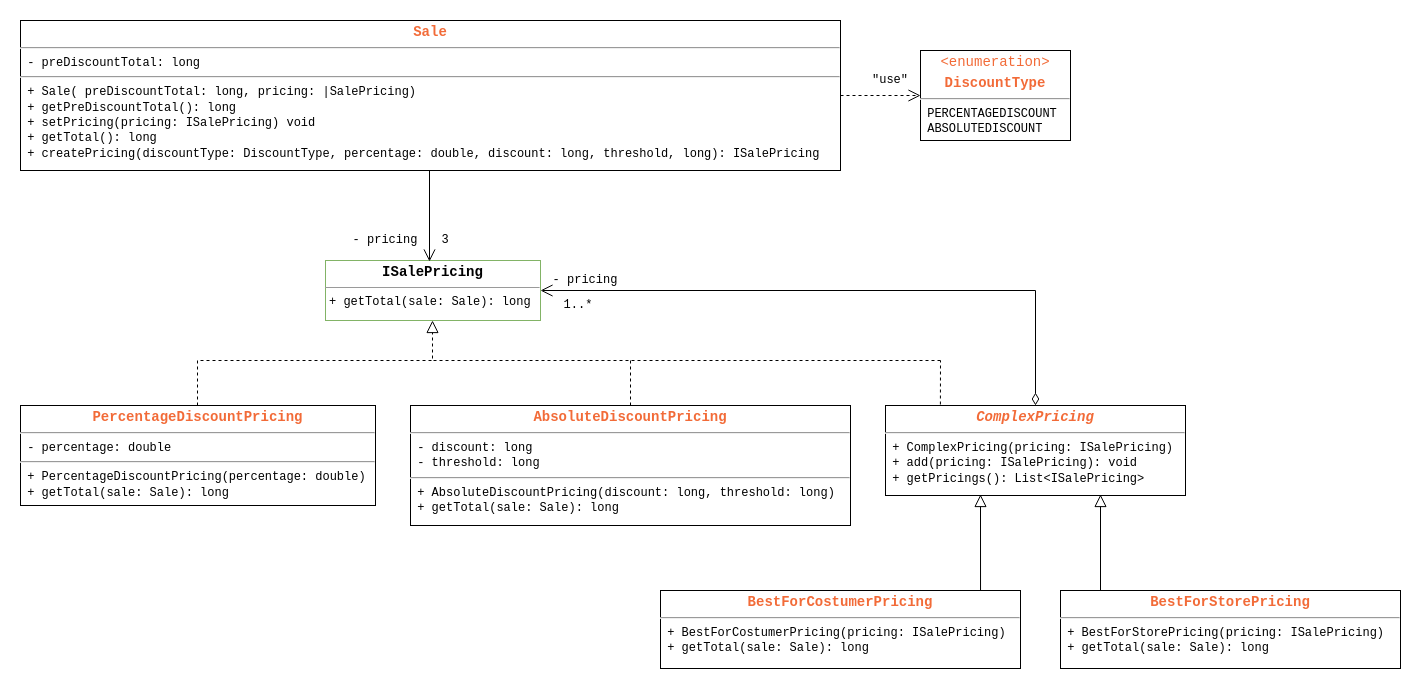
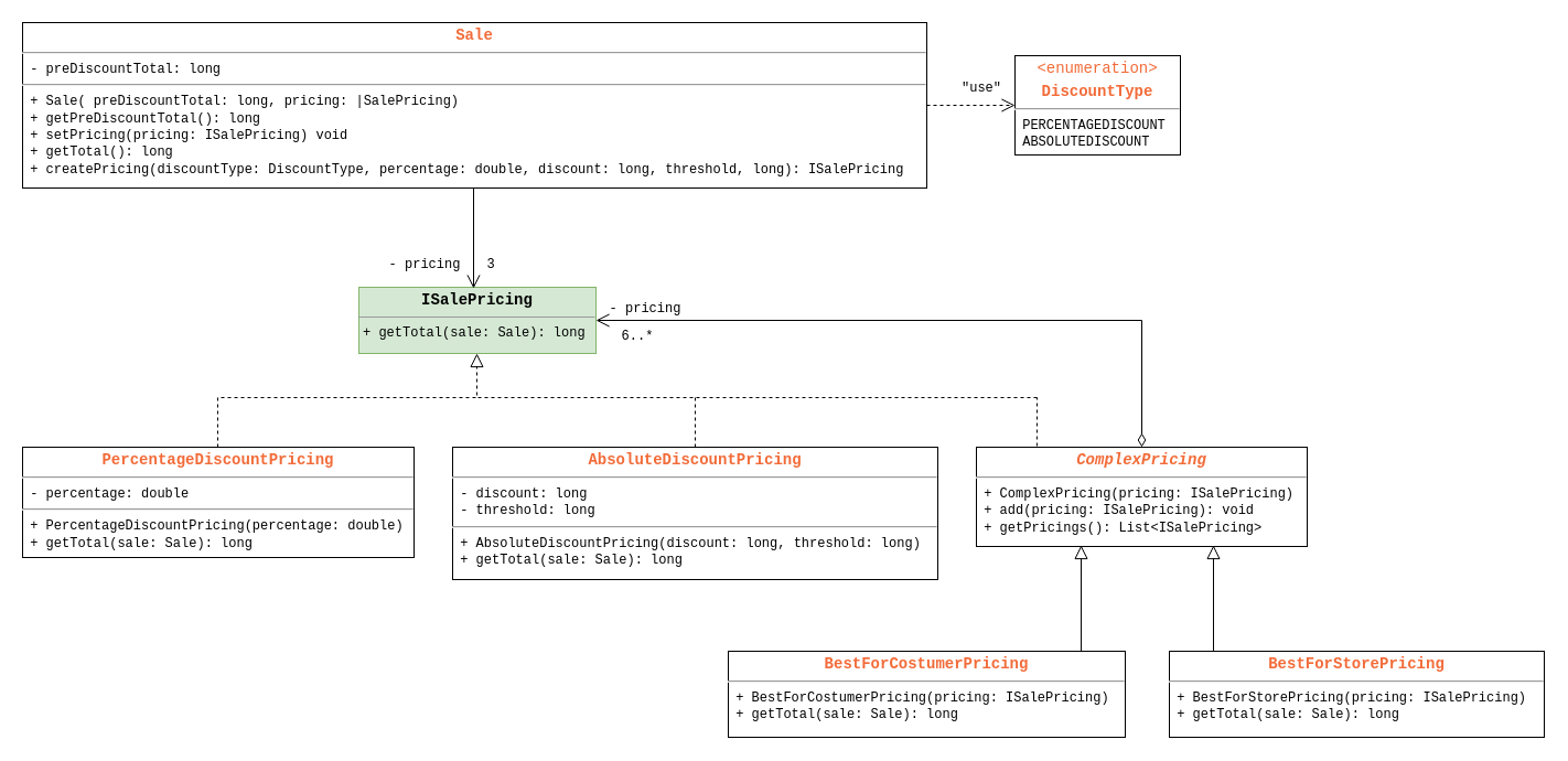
  <mxCell id="0" />
  <mxCell id="1" parent="0" />
  <mxCell id="2" value="&lt;p style=&quot;margin: 0px ; margin-top: 4px ; text-align: center&quot;&gt;&lt;font color=&quot;#f26b38&quot; face=&quot;Courier New&quot;&gt;&lt;span style=&quot;font-size: 14px&quot;&gt;&lt;b&gt;Sale&lt;/b&gt;&lt;/span&gt;&lt;/font&gt;&lt;/p&gt;&lt;hr&gt;&lt;font face=&quot;Courier New&quot;&gt;&amp;nbsp;- preDiscountTotal: long&lt;br&gt;&lt;/font&gt;&lt;hr&gt;&lt;font face=&quot;Courier New&quot;&gt;&amp;nbsp;+ Sale( preDiscountTotal: long, pricing: |SalePricing)&lt;br&gt;&amp;nbsp;+ getPreDiscountTotal(): long&lt;br&gt;&amp;nbsp;+ setPricing(pricing: ISalePricing) void&lt;br&gt;&amp;nbsp;+ getTotal(): long&lt;br&gt;&amp;nbsp;+ createPricing(discountType: DiscountType, percentage: double, discount: long, threshold, long): ISalePricing&lt;br&gt;&lt;/font&gt;" style="verticalAlign=top;align=left;overflow=fill;fontSize=12;fontFamily=Helvetica;html=1;rounded=0;shadow=0;comic=0;labelBackgroundColor=none;strokeColor=#000000;strokeWidth=1;fillColor=#ffffff;" vertex="1" parent="1"><mxGeometry x="20" y="20" width="820" height="150" as="geometry" /></mxCell>
  <mxCell id="3" value="&lt;p style=&quot;margin: 0px ; margin-top: 4px ; text-align: center&quot;&gt;&lt;font color=&quot;#f26b38&quot; face=&quot;Courier New&quot;&gt;&lt;span style=&quot;font-size: 14px&quot;&gt;&amp;lt;enumeration&amp;gt;&lt;/span&gt;&lt;/font&gt;&lt;/p&gt;&lt;p style=&quot;margin: 0px ; margin-top: 4px ; text-align: center&quot;&gt;&lt;font color=&quot;#f26b38&quot; face=&quot;Courier New&quot;&gt;&lt;span style=&quot;font-size: 14px&quot;&gt;&lt;b&gt;DiscountType&lt;/b&gt;&lt;/span&gt;&lt;/font&gt;&lt;/p&gt;&lt;hr&gt;&lt;font face=&quot;Courier New&quot;&gt;&amp;nbsp;PERCENTAGEDISCOUNT&lt;br&gt;&lt;/font&gt;&lt;font face=&quot;Courier New&quot;&gt;&amp;nbsp;ABSOLUTEDISCOUNT&lt;br&gt;&lt;/font&gt;" style="verticalAlign=top;align=left;overflow=fill;fontSize=12;fontFamily=Helvetica;html=1;rounded=0;shadow=0;comic=0;labelBackgroundColor=none;strokeColor=#000000;strokeWidth=1;fillColor=#ffffff;" vertex="1" parent="1"><mxGeometry x="920" y="50" width="150" height="90" as="geometry" /></mxCell>
  <mxCell id="4" value="" style="endArrow=open;dashed=1;html=1;exitX=1;exitY=0.5;exitDx=0;exitDy=0;entryX=0;entryY=0.5;entryDx=0;entryDy=0;endFill=0;endSize=10;startSize=10;" edge="1" parent="1" source="2" target="3"><mxGeometry width="50" height="50" relative="1" as="geometry"><mxPoint x="760" y="240" as="sourcePoint" /><mxPoint x="810" y="190" as="targetPoint" /></mxGeometry></mxCell>
  <mxCell id="5" value="&quot;use&quot;" style="text;html=1;strokeColor=none;fillColor=none;align=center;verticalAlign=middle;whiteSpace=wrap;rounded=0;dashed=1;fontFamily=Courier New;" vertex="1" parent="1"><mxGeometry x="860" y="70" width="60" height="20" as="geometry" /></mxCell>
- <mxCell id="6" value="&lt;p style=&quot;margin: 0px ; margin-top: 4px ; text-align: center&quot;&gt;&lt;font face=&quot;Courier New&quot;&gt;&lt;span style=&quot;font-size: 14px&quot;&gt;&lt;b&gt;ISalePricing&lt;/b&gt;&lt;/span&gt;&lt;/font&gt;&lt;/p&gt;&lt;hr size=&quot;1&quot;&gt;&lt;p style=&quot;margin: 0px ; margin-left: 4px&quot;&gt;&lt;font face=&quot;Courier New&quot;&gt;+ getTotal(sale: Sale): long&lt;/font&gt;&lt;/p&gt;&lt;br&gt;" style="verticalAlign=top;align=left;overflow=fill;fontSize=12;fontFamily=Helvetica;html=1;rounded=0;shadow=0;comic=0;labelBackgroundColor=none;strokeColor=#82b366;strokeWidth=1;fillColor=#ffffff;" vertex="1" parent="1"><mxGeometry x="325" y="260" width="215" height="60" as="geometry" /></mxCell>
+ <mxCell id="6" value="&lt;p style=&quot;margin: 0px ; margin-top: 4px ; text-align: center&quot;&gt;&lt;font face=&quot;Courier New&quot;&gt;&lt;span style=&quot;font-size: 14px&quot;&gt;&lt;b&gt;ISalePricing&lt;/b&gt;&lt;/span&gt;&lt;/font&gt;&lt;/p&gt;&lt;hr size=&quot;1&quot;&gt;&lt;p style=&quot;margin: 0px ; margin-left: 4px&quot;&gt;&lt;font face=&quot;Courier New&quot;&gt;+ getTotal(sale: Sale): long&lt;/font&gt;&lt;/p&gt;&lt;br&gt;" style="verticalAlign=top;align=left;overflow=fill;fontSize=12;fontFamily=Helvetica;html=1;rounded=0;shadow=0;comic=0;labelBackgroundColor=none;strokeColor=#82b366;strokeWidth=1;fillColor=#d5e8d4;" vertex="1" parent="1"><mxGeometry x="325" y="260" width="215" height="60" as="geometry" /></mxCell>
  <mxCell id="7" value="" style="endArrow=open;html=1;entryX=0.5;entryY=0;entryDx=0;entryDy=0;endFill=0;endSize=10;startSize=10;" edge="1" parent="1"><mxGeometry width="50" height="50" relative="1" as="geometry"><mxPoint x="429" y="170" as="sourcePoint" /><mxPoint x="429" y="261" as="targetPoint" /></mxGeometry></mxCell>
  <mxCell id="8" value="- pricing&lt;br&gt;" style="text;html=1;strokeColor=none;fillColor=none;align=center;verticalAlign=middle;whiteSpace=wrap;rounded=0;dashed=1;fontFamily=Courier New;" vertex="1" parent="1"><mxGeometry x="350" y="230" width="70" height="20" as="geometry" /></mxCell>
  <mxCell id="9" value="3&lt;br&gt;" style="text;html=1;strokeColor=none;fillColor=none;align=center;verticalAlign=middle;whiteSpace=wrap;rounded=0;dashed=1;fontFamily=Courier New;" vertex="1" parent="1"><mxGeometry x="425" y="230" width="40" height="20" as="geometry" /></mxCell>
  <mxCell id="10" value="&lt;p style=&quot;margin: 0px ; margin-top: 4px ; text-align: center&quot;&gt;&lt;font color=&quot;#f26b38&quot; face=&quot;Courier New&quot;&gt;&lt;span style=&quot;font-size: 14px&quot;&gt;&lt;b&gt;PercentageDiscountPricing&lt;/b&gt;&lt;/span&gt;&lt;/font&gt;&lt;/p&gt;&lt;hr&gt;&lt;font face=&quot;Courier New&quot;&gt;&amp;nbsp;- percentage: double&lt;br&gt;&lt;/font&gt;&lt;hr&gt;&lt;font face=&quot;Courier New&quot;&gt;&amp;nbsp;+ PercentageDiscountPricing(percentage: double)&lt;br&gt;&amp;nbsp;+ getTotal(sale: Sale): long&lt;br&gt;&amp;nbsp;&lt;br&gt;&lt;/font&gt;" style="verticalAlign=top;align=left;overflow=fill;fontSize=12;fontFamily=Helvetica;html=1;rounded=0;shadow=0;comic=0;labelBackgroundColor=none;strokeColor=#000000;strokeWidth=1;fillColor=#ffffff;" vertex="1" parent="1"><mxGeometry x="20" y="405" width="355" height="100" as="geometry" /></mxCell>
  <mxCell id="11" value="&lt;p style=&quot;margin: 0px ; margin-top: 4px ; text-align: center&quot;&gt;&lt;font color=&quot;#f26b38&quot; face=&quot;Courier New&quot;&gt;&lt;span style=&quot;font-size: 14px&quot;&gt;&lt;b&gt;AbsoluteDiscountPricing&lt;/b&gt;&lt;/span&gt;&lt;/font&gt;&lt;/p&gt;&lt;hr&gt;&lt;font face=&quot;Courier New&quot;&gt;&amp;nbsp;- discount: long&lt;br&gt;&amp;nbsp;- threshold: long&lt;br&gt;&lt;/font&gt;&lt;hr&gt;&lt;font face=&quot;Courier New&quot;&gt;&amp;nbsp;+ AbsoluteDiscountPricing(discount: long, threshold: long)&lt;br&gt;&amp;nbsp;+ getTotal(sale: Sale): long&lt;br&gt;&amp;nbsp;&lt;br&gt;&lt;/font&gt;" style="verticalAlign=top;align=left;overflow=fill;fontSize=12;fontFamily=Helvetica;html=1;rounded=0;shadow=0;comic=0;labelBackgroundColor=none;strokeColor=#000000;strokeWidth=1;fillColor=#ffffff;" vertex="1" parent="1"><mxGeometry x="410" y="405" width="440" height="120" as="geometry" /></mxCell>
  <mxCell id="12" value="&lt;p style=&quot;margin: 0px ; margin-top: 4px ; text-align: center&quot;&gt;&lt;font color=&quot;#f26b38&quot; face=&quot;Courier New&quot;&gt;&lt;span style=&quot;font-size: 14px&quot;&gt;&lt;b&gt;&lt;i&gt;ComplexPricing&lt;/i&gt;&lt;/b&gt;&lt;/span&gt;&lt;/font&gt;&lt;/p&gt;&lt;hr&gt;&lt;font face=&quot;Courier New&quot;&gt;&amp;nbsp;+ ComplexPricing(pricing: ISalePricing)&lt;br&gt;&amp;nbsp;+ add(pricing: ISalePricing): void&lt;br&gt;&amp;nbsp;+ getPricings(): List&amp;lt;ISalePricing&amp;gt;&lt;br&gt;&lt;/font&gt;&lt;font face=&quot;Courier New&quot;&gt;&lt;br&gt;&amp;nbsp;&lt;br&gt;&lt;/font&gt;" style="verticalAlign=top;align=left;overflow=fill;fontSize=12;fontFamily=Helvetica;html=1;rounded=0;shadow=0;comic=0;labelBackgroundColor=none;strokeColor=#000000;strokeWidth=1;fillColor=#ffffff;" vertex="1" parent="1"><mxGeometry x="885" y="405" width="300" height="90" as="geometry" /></mxCell>
  <mxCell id="13" value="&lt;p style=&quot;margin: 0px ; margin-top: 4px ; text-align: center&quot;&gt;&lt;font color=&quot;#f26b38&quot; face=&quot;Courier New&quot;&gt;&lt;span style=&quot;font-size: 14px&quot;&gt;&lt;b&gt;BestForCostumerPricing&lt;/b&gt;&lt;/span&gt;&lt;/font&gt;&lt;/p&gt;&lt;hr&gt;&lt;font face=&quot;Courier New&quot;&gt;&amp;nbsp;+ BestForCostumerPricing(pricing: ISalePricing)&lt;br&gt;&amp;nbsp;+ getTotal(sale: Sale): long&lt;br&gt;&lt;/font&gt;&lt;font face=&quot;Courier New&quot;&gt;&lt;br&gt;&amp;nbsp;&lt;br&gt;&lt;/font&gt;" style="verticalAlign=top;align=left;overflow=fill;fontSize=12;fontFamily=Helvetica;html=1;rounded=0;shadow=0;comic=0;labelBackgroundColor=none;strokeColor=#000000;strokeWidth=1;fillColor=#ffffff;" vertex="1" parent="1"><mxGeometry x="660" y="590" width="360" height="78" as="geometry" /></mxCell>
  <mxCell id="14" value="&lt;p style=&quot;margin: 0px ; margin-top: 4px ; text-align: center&quot;&gt;&lt;font color=&quot;#f26b38&quot; face=&quot;Courier New&quot;&gt;&lt;span style=&quot;font-size: 14px&quot;&gt;&lt;b&gt;BestForStorePricing&lt;/b&gt;&lt;/span&gt;&lt;/font&gt;&lt;/p&gt;&lt;hr&gt;&lt;font face=&quot;Courier New&quot;&gt;&amp;nbsp;+ BestForStorePricing(pricing: ISalePricing)&lt;br&gt;&amp;nbsp;+ getTotal(sale: Sale): long&lt;br&gt;&lt;/font&gt;&lt;font face=&quot;Courier New&quot;&gt;&lt;br&gt;&amp;nbsp;&lt;br&gt;&lt;/font&gt;" style="verticalAlign=top;align=left;overflow=fill;fontSize=12;fontFamily=Helvetica;html=1;rounded=0;shadow=0;comic=0;labelBackgroundColor=none;strokeColor=#000000;strokeWidth=1;fillColor=#ffffff;" vertex="1" parent="1"><mxGeometry x="1060" y="590" width="340" height="78" as="geometry" /></mxCell>
  <mxCell id="15" value="" style="endArrow=open;html=1;entryX=1;entryY=0.5;entryDx=0;entryDy=0;exitX=0.5;exitY=0;exitDx=0;exitDy=0;edgeStyle=orthogonalEdgeStyle;rounded=0;startArrow=diamondThin;startFill=0;endSize=10;startSize=10;endFill=0;" edge="1" parent="1" source="12" target="6"><mxGeometry width="50" height="50" relative="1" as="geometry"><mxPoint x="660" y="330" as="sourcePoint" /><mxPoint x="710" y="280" as="targetPoint" /></mxGeometry></mxCell>
  <mxCell id="16" value="- pricing&lt;br&gt;" style="text;html=1;strokeColor=none;fillColor=none;align=center;verticalAlign=middle;whiteSpace=wrap;rounded=0;dashed=1;fontFamily=Courier New;" vertex="1" parent="1"><mxGeometry x="550" y="270" width="70" height="20" as="geometry" /></mxCell>
- <mxCell id="17" value="1..*&lt;br&gt;" style="text;html=1;strokeColor=none;fillColor=none;align=center;verticalAlign=middle;whiteSpace=wrap;rounded=0;dashed=1;fontFamily=Courier New;" vertex="1" parent="1"><mxGeometry x="538" y="295" width="80" height="20" as="geometry" /></mxCell>
+ <mxCell id="17" value="6..*&lt;br&gt;" style="text;html=1;strokeColor=none;fillColor=none;align=center;verticalAlign=middle;whiteSpace=wrap;rounded=0;dashed=1;fontFamily=Courier New;" vertex="1" parent="1"><mxGeometry x="538" y="295" width="80" height="20" as="geometry" /></mxCell>
  <mxCell id="18" value="" style="endArrow=block;html=1;entryX=0.5;entryY=1;entryDx=0;entryDy=0;exitX=0.5;exitY=0;exitDx=0;exitDy=0;rounded=0;dashed=1;endFill=0;endSize=10;startSize=10;" edge="1" parent="1"><mxGeometry width="50" height="50" relative="1" as="geometry"><mxPoint x="197" y="405" as="sourcePoint" /><mxPoint x="432" y="320" as="targetPoint" /><Array as="points"><mxPoint x="197" y="360" /><mxPoint x="432" y="360" /></Array></mxGeometry></mxCell>
  <mxCell id="19" value="" style="endArrow=none;dashed=1;html=1;" edge="1" parent="1"><mxGeometry width="50" height="50" relative="1" as="geometry"><mxPoint x="940" y="360" as="sourcePoint" /><mxPoint x="430" y="360" as="targetPoint" /></mxGeometry></mxCell>
  <mxCell id="20" value="" style="endArrow=none;dashed=1;html=1;entryX=0.5;entryY=0;entryDx=0;entryDy=0;" edge="1" parent="1" target="11"><mxGeometry width="50" height="50" relative="1" as="geometry"><mxPoint x="630" y="360" as="sourcePoint" /><mxPoint x="160" y="700" as="targetPoint" /></mxGeometry></mxCell>
  <mxCell id="21" value="" style="endArrow=none;dashed=1;html=1;exitX=0.183;exitY=-0.011;exitDx=0;exitDy=0;exitPerimeter=0;" edge="1" parent="1" source="12"><mxGeometry width="50" height="50" relative="1" as="geometry"><mxPoint x="865" y="405" as="sourcePoint" /><mxPoint x="940" y="360" as="targetPoint" /></mxGeometry></mxCell>
  <mxCell id="22" value="" style="endArrow=block;html=1;exitX=0.889;exitY=0;exitDx=0;exitDy=0;exitPerimeter=0;endFill=0;endSize=10;startSize=10;" edge="1" parent="1" source="13"><mxGeometry width="50" height="50" relative="1" as="geometry"><mxPoint x="930" y="560" as="sourcePoint" /><mxPoint x="980" y="494" as="targetPoint" /></mxGeometry></mxCell>
  <mxCell id="23" value="" style="endArrow=block;html=1;exitX=0.889;exitY=0;exitDx=0;exitDy=0;exitPerimeter=0;endFill=0;endSize=10;startSize=10;" edge="1" parent="1"><mxGeometry width="50" height="50" relative="1" as="geometry"><mxPoint x="1100" y="590" as="sourcePoint" /><mxPoint x="1100" y="494" as="targetPoint" /></mxGeometry></mxCell>
